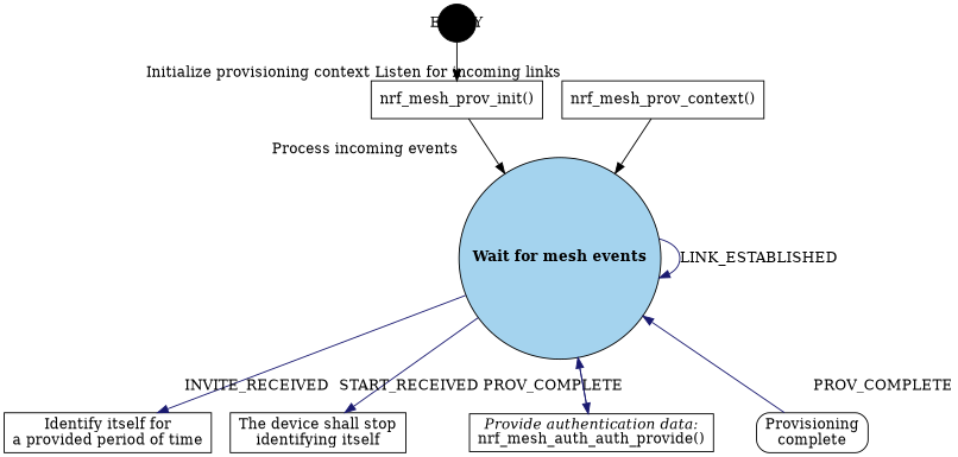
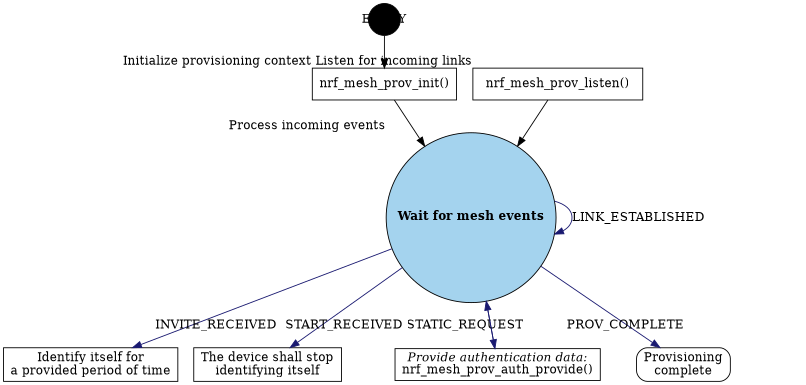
  digraph {
    splines=line
    node [shape=box]
    edge [color=midnightblue]
    ENTRY [fillcolor=black fixedsize=true height=0.5 shape=circle style=filled width=0.5]
    n2 [label="nrf_mesh_prov_init()" xlabel="Initialize provisioning context"]
    n3 [fillcolor=lightskyblue2 height=1.0 label=<<B>Wait for mesh events</B>> shape=circle style=filled width=1.0 xlabel="Process incoming events"]
-   n4 [label="nrf_mesh_prov_context()" xlabel="Listen for incoming links"]
+   n4 [label="nrf_mesh_prov_listen()" xlabel="Listen for incoming links"]
    n5 [label="Identify itself for\na provided period of time"]
    n6 [label="The device shall stop\nidentifying itself"]
-   n7 [label=<<i>Provide authentication data:</i><br />nrf_mesh_auth_auth_provide()>]
+   n7 [label=<<i>Provide authentication data:</i><br />nrf_mesh_prov_auth_provide()>]
    n8 [label="Provisioning\ncomplete" style=rounded]
    ENTRY -> n2 [color=""]
    n2 -> n3 [color=""]
    n3 -> n3 [label=LINK_ESTABLISHED]
    n3 -> n5 [label=INVITE_RECEIVED]
    n3 -> n6 [label=START_RECEIVED]
-   n3 -> n7 [label=PROV_COMPLETE]
-   n8 -> n3 [label=PROV_COMPLETE]
+   n3 -> n7 [label=STATIC_REQUEST]
+   n3 -> n8 [label=PROV_COMPLETE]
    n4 -> n3 [color=""]
    n7 -> n3
  }
